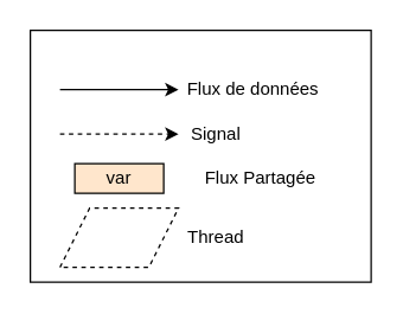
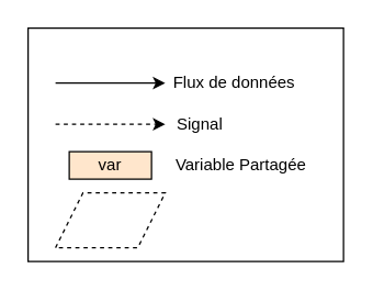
  <mxCell id="0" />
  <mxCell id="1" parent="0" />
  <mxCell id="2" value="" style="endArrow=classic;html=1;rounded=0;" edge="1" parent="1"><mxGeometry width="50" height="50" relative="1" as="geometry"><mxPoint x="40" y="60" as="sourcePoint" /><mxPoint x="120" y="60" as="targetPoint" /></mxGeometry></mxCell>
  <mxCell id="3" value="" style="endArrow=classic;html=1;rounded=0;dashed=1;" edge="1" parent="1"><mxGeometry width="50" height="50" relative="1" as="geometry"><mxPoint x="40" y="90" as="sourcePoint" /><mxPoint x="120" y="90" as="targetPoint" /></mxGeometry></mxCell>
  <mxCell id="4" value="var" style="rounded=0;whiteSpace=wrap;html=1;fillColor=#ffe6cc;" vertex="1" parent="1"><mxGeometry x="50" y="110" width="60" height="20" as="geometry" /></mxCell>
  <mxCell id="5" value="" style="shape=parallelogram;perimeter=parallelogramPerimeter;whiteSpace=wrap;html=1;fixedSize=1;dashed=1;" vertex="1" parent="1"><mxGeometry x="40" y="140" width="80" height="40" as="geometry" /></mxCell>
  <mxCell id="6" value="&lt;div align=&quot;left&quot;&gt;Flux de données&lt;br&gt;&lt;/div&gt;" style="text;html=1;align=center;verticalAlign=middle;resizable=0;points=[];autosize=1;strokeColor=none;fillColor=none;" vertex="1" parent="1"><mxGeometry x="115" y="50" width="110" height="20" as="geometry" /></mxCell>
  <mxCell id="7" value="Signal" style="text;html=1;align=center;verticalAlign=middle;resizable=0;points=[];autosize=1;strokeColor=none;fillColor=none;" vertex="1" parent="1"><mxGeometry x="120" y="80" width="50" height="20" as="geometry" /></mxCell>
- <mxCell id="8" value="Flux Partagée" style="text;html=1;align=center;verticalAlign=middle;resizable=0;points=[];autosize=1;strokeColor=none;fillColor=none;" vertex="1" parent="1"><mxGeometry x="120" y="110" width="110" height="20" as="geometry" /></mxCell>
- <mxCell id="9" value="Thread" style="text;html=1;align=center;verticalAlign=middle;resizable=0;points=[];autosize=1;strokeColor=none;fillColor=none;" vertex="1" parent="1"><mxGeometry x="120" y="150" width="50" height="20" as="geometry" /></mxCell>
+ <mxCell id="8" value="Variable Partagée" style="text;html=1;align=center;verticalAlign=middle;resizable=0;points=[];autosize=1;strokeColor=none;fillColor=none;" vertex="1" parent="1"><mxGeometry x="120" y="110" width="110" height="20" as="geometry" /></mxCell>
  <mxCell id="10" value="" style="rounded=0;whiteSpace=wrap;html=1;fillColor=none;" vertex="1" parent="1"><mxGeometry x="20" y="20" width="230" height="170" as="geometry" /></mxCell>
